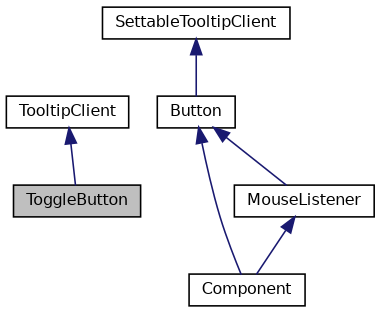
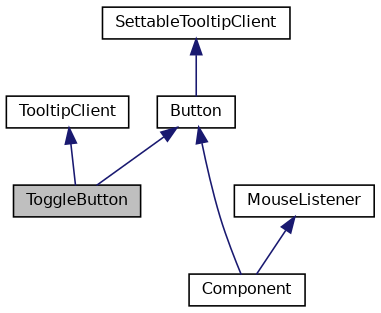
  digraph {
    node [color=black fontname=Helvetica fontsize=10 shape=record]
    edge [color=midnightblue dir=back fontname=Helvetica fontsize=10 labelfontname=Helvetica labelfontsize=10 style=solid]
    n1 [fillcolor=grey75 fontcolor=black height=0.2 label=ToggleButton style=filled width=0.4]
    n2 [height=0.2 label=Button width=0.4]
    n3 [height=0.2 label=Component width=0.4]
    n4 [height=0.2 label=MouseListener width=0.4]
    n5 [height=0.2 label=SettableTooltipClient width=0.4]
    n6 [height=0.2 label=TooltipClient width=0.4]
-   n2 -> n4
+   n2 -> n1
    n2 -> n3
    n4 -> n3
    n5 -> n2
    n6 -> n1
  }
